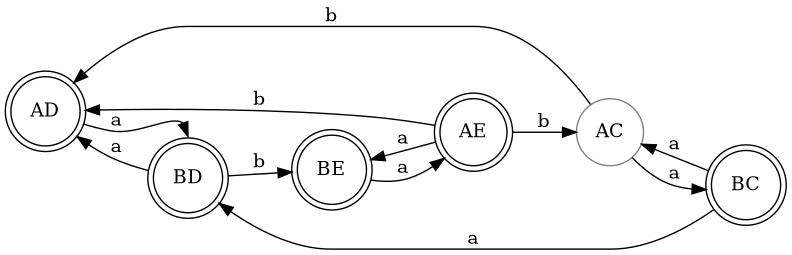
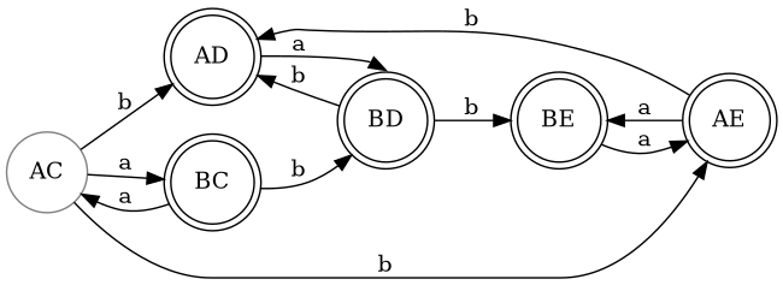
  digraph {
    rankdir=LR
    node [shape=doublecircle]
    AD
    BD
    AE
    BE
    AC [color="#808080" shape=circle]
    BC
    AD -> BD [headport=n label=a]
-   BD -> AD [label=a]
+   BD -> AD [label=b]
    BD -> BE [label=b]
    AE -> AD [label=b]
    AE -> BE [label=a]
-   AE -> AC [label=b]
+   AC -> AE [label=b]
    BE -> AE [label=a]
    AC -> AD [label=b]
    AC -> BC [label=a]
-   BC -> BD [label=a]
+   BC -> BD [label=b]
    BC -> AC [label=a]
  }
